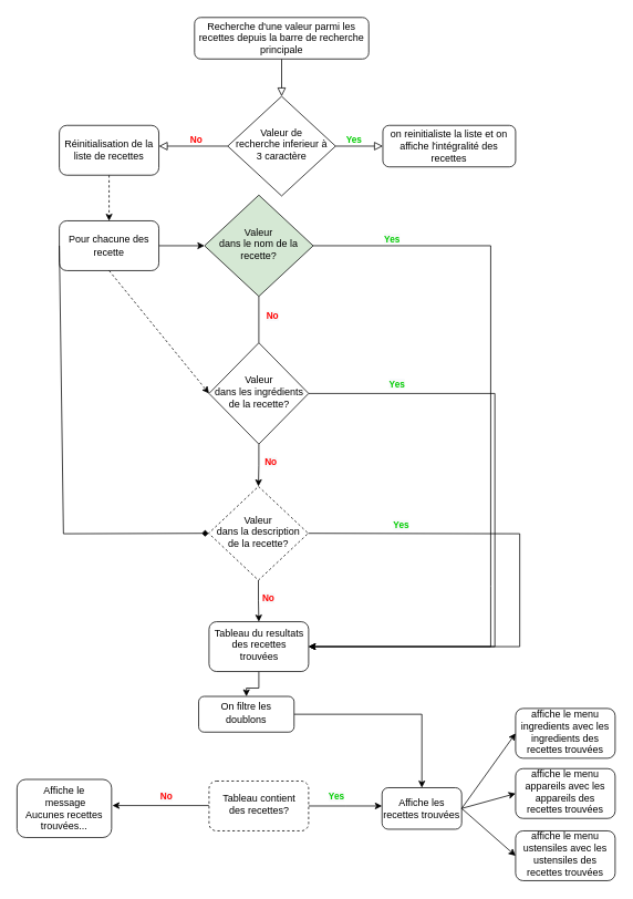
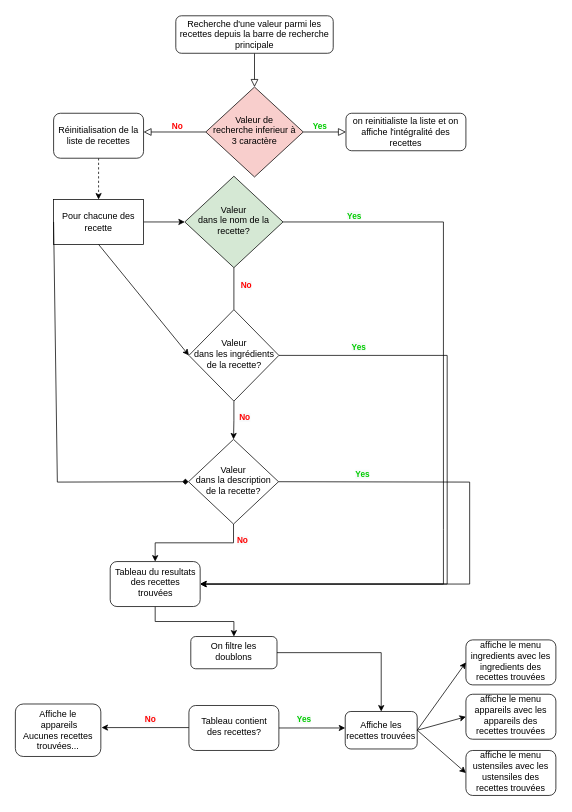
  <mxCell id="0" />
  <mxCell id="1" parent="0" />
  <mxCell id="2" value="" style="rounded=0;html=1;jettySize=auto;orthogonalLoop=1;fontSize=11;endArrow=block;endFill=0;endSize=8;strokeWidth=1;shadow=0;labelBackgroundColor=none;edgeStyle=orthogonalEdgeStyle;" edge="1" parent="1" source="3" target="6"><mxGeometry relative="1" as="geometry" /></mxCell>
  <mxCell id="3" value="Recherche d'une valeur parmi les recettes depuis la barre de recherche principale" style="rounded=1;whiteSpace=wrap;html=1;fontSize=12;glass=0;strokeWidth=1;shadow=0;" vertex="1" parent="1"><mxGeometry x="234" y="20" width="210" height="50" as="geometry" /></mxCell>
  <mxCell id="4" value="&lt;font color=&quot;#ff0000&quot;&gt;No&lt;/font&gt;" style="rounded=0;html=1;jettySize=auto;orthogonalLoop=1;fontSize=11;endArrow=block;endFill=0;endSize=8;strokeWidth=1;shadow=0;labelBackgroundColor=none;edgeStyle=orthogonalEdgeStyle;fontStyle=1" edge="1" parent="1" source="6"><mxGeometry x="-0.084" y="-7" relative="1" as="geometry"><mxPoint as="offset" /><mxPoint x="191" y="175" as="targetPoint" /></mxGeometry></mxCell>
  <mxCell id="5" value="&lt;b&gt;&lt;font color=&quot;#00cc00&quot;&gt;Yes&lt;/font&gt;&lt;/b&gt;" style="edgeStyle=orthogonalEdgeStyle;rounded=0;html=1;jettySize=auto;orthogonalLoop=1;fontSize=11;endArrow=block;endFill=0;endSize=8;strokeWidth=1;shadow=0;labelBackgroundColor=none;" edge="1" parent="1" source="6" target="7"><mxGeometry x="-0.228" y="7" relative="1" as="geometry"><mxPoint as="offset" /></mxGeometry></mxCell>
- <mxCell id="6" value="Valeur de &lt;br&gt;recherche inferieur à 3 caractère" style="rhombus;whiteSpace=wrap;html=1;shadow=0;fontFamily=Helvetica;fontSize=12;align=center;strokeWidth=1;spacing=6;spacingTop=-4;" vertex="1" parent="1"><mxGeometry x="274" y="115" width="130" height="120" as="geometry" /></mxCell>
+ <mxCell id="6" value="Valeur de &lt;br&gt;recherche inferieur à 3 caractère" style="rhombus;whiteSpace=wrap;html=1;shadow=0;fontFamily=Helvetica;fontSize=12;align=center;strokeWidth=1;spacing=6;spacingTop=-4;fillColor=#f8cecc;" vertex="1" parent="1"><mxGeometry x="274" y="115" width="130" height="120" as="geometry" /></mxCell>
  <mxCell id="7" value="on reinitialiste la liste et on affiche l'intégralité des recettes" style="rounded=1;whiteSpace=wrap;html=1;fontSize=12;glass=0;strokeWidth=1;shadow=0;" vertex="1" parent="1"><mxGeometry x="461" y="150" width="160" height="50" as="geometry" /></mxCell>
  <mxCell id="8" value="" style="edgeStyle=orthogonalEdgeStyle;rounded=0;orthogonalLoop=1;jettySize=auto;html=1;endArrow=none;" edge="1" parent="1" source="9" target="13"><mxGeometry relative="1" as="geometry" /></mxCell>
  <mxCell id="9" value="Valeur &lt;br&gt;dans le nom de la recette?" style="rhombus;whiteSpace=wrap;html=1;shadow=0;fontFamily=Helvetica;fontSize=12;align=center;strokeWidth=1;spacing=6;spacingTop=-4;fillColor=#d5e8d4;" vertex="1" parent="1"><mxGeometry x="246" y="234" width="131" height="122" as="geometry" /></mxCell>
  <mxCell id="10" value="" style="edgeStyle=orthogonalEdgeStyle;rounded=0;orthogonalLoop=1;jettySize=auto;html=1;dashed=1;" edge="1" parent="1" source="11" target="17"><mxGeometry relative="1" as="geometry" /></mxCell>
  <mxCell id="11" value="Réinitialisation de la liste de recettes" style="rounded=1;whiteSpace=wrap;html=1;" vertex="1" parent="1"><mxGeometry x="71" y="150" width="120" height="60" as="geometry" /></mxCell>
  <mxCell id="12" value="" style="edgeStyle=orthogonalEdgeStyle;rounded=0;orthogonalLoop=1;jettySize=auto;html=1;" edge="1" parent="1" source="13" target="15"><mxGeometry relative="1" as="geometry" /></mxCell>
  <mxCell id="13" value="Valeur &lt;br&gt;dans les ingrédients de la recette?" style="rhombus;whiteSpace=wrap;html=1;shadow=0;fontFamily=Helvetica;fontSize=12;align=center;strokeWidth=1;spacing=6;spacingTop=-4;" vertex="1" parent="1"><mxGeometry x="251.5" y="412" width="120" height="122" as="geometry" /></mxCell>
  <mxCell id="14" value="" style="edgeStyle=orthogonalEdgeStyle;rounded=0;orthogonalLoop=1;jettySize=auto;html=1;" edge="1" parent="1" source="15" target="21"><mxGeometry relative="1" as="geometry" /></mxCell>
- <mxCell id="15" value="Valeur &lt;br&gt;dans la description de la recette?" style="rhombus;whiteSpace=wrap;html=1;shadow=0;fontFamily=Helvetica;fontSize=12;align=center;strokeWidth=1;spacing=6;spacingTop=-4;dashed=1;" vertex="1" parent="1"><mxGeometry x="251" y="585" width="120" height="113" as="geometry" /></mxCell>
+ <mxCell id="15" value="Valeur &lt;br&gt;dans la description de la recette?" style="rhombus;whiteSpace=wrap;html=1;shadow=0;fontFamily=Helvetica;fontSize=12;align=center;strokeWidth=1;spacing=6;spacingTop=-4;" vertex="1" parent="1"><mxGeometry x="251" y="585" width="120" height="113" as="geometry" /></mxCell>
  <mxCell id="16" value="" style="edgeStyle=orthogonalEdgeStyle;rounded=0;orthogonalLoop=1;jettySize=auto;html=1;" edge="1" parent="1" source="17" target="9"><mxGeometry relative="1" as="geometry" /></mxCell>
- <mxCell id="17" value="Pour chacune des recette" style="rounded=1;whiteSpace=wrap;html=1;" vertex="1" parent="1"><mxGeometry x="71" y="265" width="120" height="60" as="geometry" /></mxCell>
- <mxCell id="18" value="" style="endArrow=classic;html=1;rounded=0;exitX=0.5;exitY=1;exitDx=0;exitDy=0;entryX=0;entryY=0.5;entryDx=0;entryDy=0;dashed=1;" edge="1" parent="1" source="17" target="13"><mxGeometry width="50" height="50" relative="1" as="geometry"><mxPoint x="331" y="360" as="sourcePoint" /><mxPoint x="381" y="310" as="targetPoint" /></mxGeometry></mxCell>
+ <mxCell id="17" value="Pour chacune des recette" style="whiteSpace=wrap;html=1;rounded=0;" vertex="1" parent="1"><mxGeometry x="71" y="265" width="120" height="60" as="geometry" /></mxCell>
+ <mxCell id="18" value="" style="endArrow=classic;html=1;rounded=0;exitX=0.5;exitY=1;exitDx=0;exitDy=0;entryX=0;entryY=0.5;entryDx=0;entryDy=0;" edge="1" parent="1" source="17" target="13"><mxGeometry width="50" height="50" relative="1" as="geometry"><mxPoint x="331" y="360" as="sourcePoint" /><mxPoint x="381" y="310" as="targetPoint" /></mxGeometry></mxCell>
  <mxCell id="19" value="" style="endArrow=diamond;html=1;rounded=0;exitX=0;exitY=0.5;exitDx=0;exitDy=0;entryX=0;entryY=0.5;entryDx=0;entryDy=0;" edge="1" parent="1" source="17" target="15"><mxGeometry width="50" height="50" relative="1" as="geometry"><mxPoint x="331" y="460" as="sourcePoint" /><mxPoint x="381" y="410" as="targetPoint" /><Array as="points"><mxPoint x="76" y="642" /></Array></mxGeometry></mxCell>
  <mxCell id="20" value="" style="edgeStyle=orthogonalEdgeStyle;rounded=0;orthogonalLoop=1;jettySize=auto;html=1;" edge="1" parent="1" source="21" target="39"><mxGeometry relative="1" as="geometry" /></mxCell>
- <mxCell id="21" value="Tableau du resultats des recettes trouvées" style="whiteSpace=wrap;html=1;rounded=1;shadow=0;strokeWidth=1;spacing=6;spacingTop=-4;" vertex="1" parent="1"><mxGeometry x="251.5" y="748" width="120" height="60" as="geometry" /></mxCell>
+ <mxCell id="21" value="Tableau du resultats des recettes trouvées" style="whiteSpace=wrap;html=1;rounded=1;shadow=0;strokeWidth=1;spacing=6;spacingTop=-4;" vertex="1" parent="1"><mxGeometry x="146.5" y="748" width="120" height="60" as="geometry" /></mxCell>
  <mxCell id="22" value="" style="endArrow=classic;html=1;rounded=0;exitX=1;exitY=0.5;exitDx=0;exitDy=0;entryX=1;entryY=0.5;entryDx=0;entryDy=0;" edge="1" parent="1" source="15" target="21"><mxGeometry width="50" height="50" relative="1" as="geometry"><mxPoint x="566" y="641.5" as="sourcePoint" /><mxPoint x="331" y="550" as="targetPoint" /><Array as="points"><mxPoint x="626" y="642" /><mxPoint x="626" y="778" /></Array></mxGeometry></mxCell>
  <mxCell id="23" value="" style="endArrow=classic;html=1;rounded=0;entryX=1;entryY=0.5;entryDx=0;entryDy=0;" edge="1" parent="1" source="13" target="21"><mxGeometry width="50" height="50" relative="1" as="geometry"><mxPoint x="566" y="473.005" as="sourcePoint" /><mxPoint x="361" y="700" as="targetPoint" /><Array as="points"><mxPoint x="596" y="473" /><mxPoint x="596" y="778" /></Array></mxGeometry></mxCell>
  <mxCell id="24" value="" style="endArrow=classic;html=1;rounded=0;exitX=1;exitY=0.5;exitDx=0;exitDy=0;entryX=1;entryY=0.5;entryDx=0;entryDy=0;" edge="1" parent="1" source="9" target="21"><mxGeometry width="50" height="50" relative="1" as="geometry"><mxPoint x="560" y="295" as="sourcePoint" /><mxPoint x="181" y="390" as="targetPoint" /><Array as="points"><mxPoint x="591" y="295" /><mxPoint x="591" y="705" /><mxPoint x="591" y="778" /></Array></mxGeometry></mxCell>
  <mxCell id="25" value="&lt;span style=&quot;font-family: Helvetica; font-size: 11px; font-style: normal; font-variant-ligatures: normal; font-variant-caps: normal; letter-spacing: normal; orphans: 2; text-align: center; text-indent: 0px; text-transform: none; widows: 2; word-spacing: 0px; -webkit-text-stroke-width: 0px; background-color: rgb(248, 249, 250); text-decoration-thickness: initial; text-decoration-style: initial; text-decoration-color: initial; float: none; display: inline !important;&quot;&gt;&lt;b style=&quot;&quot;&gt;&lt;font color=&quot;#00cc00&quot;&gt;Yes&lt;/font&gt;&lt;/b&gt;&lt;/span&gt;" style="text;whiteSpace=wrap;html=1;" vertex="1" parent="1"><mxGeometry x="461" y="273" width="50" height="40" as="geometry" /></mxCell>
  <mxCell id="26" value="&lt;span style=&quot;font-family: Helvetica; font-size: 11px; font-style: normal; font-variant-ligatures: normal; font-variant-caps: normal; letter-spacing: normal; orphans: 2; text-align: center; text-indent: 0px; text-transform: none; widows: 2; word-spacing: 0px; -webkit-text-stroke-width: 0px; background-color: rgb(248, 249, 250); text-decoration-thickness: initial; text-decoration-style: initial; text-decoration-color: initial; float: none; display: inline !important;&quot;&gt;&lt;b style=&quot;&quot;&gt;&lt;font color=&quot;#00cc00&quot;&gt;Yes&lt;/font&gt;&lt;/b&gt;&lt;/span&gt;" style="text;whiteSpace=wrap;html=1;" vertex="1" parent="1"><mxGeometry x="467" y="448" width="50" height="40" as="geometry" /></mxCell>
  <mxCell id="27" value="&lt;span style=&quot;font-family: Helvetica; font-size: 11px; font-style: normal; font-variant-ligatures: normal; font-variant-caps: normal; letter-spacing: normal; orphans: 2; text-align: center; text-indent: 0px; text-transform: none; widows: 2; word-spacing: 0px; -webkit-text-stroke-width: 0px; background-color: rgb(248, 249, 250); text-decoration-thickness: initial; text-decoration-style: initial; text-decoration-color: initial; float: none; display: inline !important;&quot;&gt;&lt;b style=&quot;&quot;&gt;&lt;font color=&quot;#00cc00&quot;&gt;Yes&lt;/font&gt;&lt;/b&gt;&lt;/span&gt;" style="text;whiteSpace=wrap;html=1;" vertex="1" parent="1"><mxGeometry x="472" y="618" width="50" height="40" as="geometry" /></mxCell>
  <mxCell id="28" value="&lt;span style=&quot;font-family: Helvetica; font-size: 11px; font-style: normal; font-variant-ligatures: normal; font-variant-caps: normal; letter-spacing: normal; orphans: 2; text-align: center; text-indent: 0px; text-transform: none; widows: 2; word-spacing: 0px; -webkit-text-stroke-width: 0px; background-color: rgb(248, 249, 250); text-decoration-thickness: initial; text-decoration-style: initial; text-decoration-color: initial; float: none; display: inline !important;&quot;&gt;&lt;font style=&quot;&quot; color=&quot;#ff0000&quot;&gt;&lt;b&gt;No&lt;/b&gt;&lt;/font&gt;&lt;/span&gt;" style="text;whiteSpace=wrap;html=1;" vertex="1" parent="1"><mxGeometry x="319" y="366" width="50" height="40" as="geometry" /></mxCell>
  <mxCell id="29" value="&lt;span style=&quot;font-family: Helvetica; font-size: 11px; font-style: normal; font-variant-ligatures: normal; font-variant-caps: normal; letter-spacing: normal; orphans: 2; text-align: center; text-indent: 0px; text-transform: none; widows: 2; word-spacing: 0px; -webkit-text-stroke-width: 0px; background-color: rgb(248, 249, 250); text-decoration-thickness: initial; text-decoration-style: initial; text-decoration-color: initial; float: none; display: inline !important;&quot;&gt;&lt;b style=&quot;&quot;&gt;&lt;font color=&quot;#ff0000&quot;&gt;No&lt;/font&gt;&lt;/b&gt;&lt;/span&gt;" style="text;whiteSpace=wrap;html=1;" vertex="1" parent="1"><mxGeometry x="316.5" y="542" width="50" height="40" as="geometry" /></mxCell>
  <mxCell id="30" value="&lt;span style=&quot;font-family: Helvetica; font-size: 11px; font-style: normal; font-variant-ligatures: normal; font-variant-caps: normal; letter-spacing: normal; orphans: 2; text-align: center; text-indent: 0px; text-transform: none; widows: 2; word-spacing: 0px; -webkit-text-stroke-width: 0px; background-color: rgb(248, 249, 250); text-decoration-thickness: initial; text-decoration-style: initial; text-decoration-color: initial; float: none; display: inline !important;&quot;&gt;&lt;font style=&quot;&quot; color=&quot;#ff0000&quot;&gt;&lt;b&gt;No&lt;/b&gt;&lt;/font&gt;&lt;/span&gt;" style="text;whiteSpace=wrap;html=1;" vertex="1" parent="1"><mxGeometry x="314" y="706" width="50" height="40" as="geometry" /></mxCell>
  <mxCell id="31" value="" style="edgeStyle=orthogonalEdgeStyle;rounded=0;orthogonalLoop=1;jettySize=auto;html=1;" edge="1" parent="1" source="33"><mxGeometry relative="1" as="geometry"><mxPoint x="460" y="970" as="targetPoint" /></mxGeometry></mxCell>
  <mxCell id="32" value="" style="edgeStyle=orthogonalEdgeStyle;rounded=0;orthogonalLoop=1;jettySize=auto;html=1;" edge="1" parent="1" source="33"><mxGeometry relative="1" as="geometry"><mxPoint x="134.967" y="969.467" as="targetPoint" /></mxGeometry></mxCell>
- <mxCell id="33" value="Tableau contient des recettes?" style="whiteSpace=wrap;html=1;rounded=1;shadow=0;strokeWidth=1;spacing=6;spacingTop=-4;dashed=1;" vertex="1" parent="1"><mxGeometry x="251.5" y="940" width="120" height="60" as="geometry" /></mxCell>
+ <mxCell id="33" value="Tableau contient des recettes?" style="whiteSpace=wrap;html=1;rounded=1;shadow=0;strokeWidth=1;spacing=6;spacingTop=-4;" vertex="1" parent="1"><mxGeometry x="251.5" y="940" width="120" height="60" as="geometry" /></mxCell>
  <mxCell id="34" value="Affiche les recettes trouvées" style="rounded=1;whiteSpace=wrap;html=1;" vertex="1" parent="1"><mxGeometry x="460" y="948" width="96" height="50" as="geometry" /></mxCell>
- <mxCell id="35" value="Affiche le&lt;br&gt;&amp;nbsp;message&lt;br&gt;Aucunes recettes trouvées..." style="rounded=1;whiteSpace=wrap;html=1;" vertex="1" parent="1"><mxGeometry x="20" y="938" width="114" height="70" as="geometry" /></mxCell>
+ <mxCell id="35" value="Affiche le&lt;br&gt;&amp;nbsp;appareils&lt;br&gt;Aucunes recettes trouvées..." style="rounded=1;whiteSpace=wrap;html=1;" vertex="1" parent="1"><mxGeometry x="20" y="938" width="114" height="70" as="geometry" /></mxCell>
  <mxCell id="36" value="&lt;span style=&quot;font-family: Helvetica; font-size: 11px; font-style: normal; font-variant-ligatures: normal; font-variant-caps: normal; letter-spacing: normal; orphans: 2; text-align: center; text-indent: 0px; text-transform: none; widows: 2; word-spacing: 0px; -webkit-text-stroke-width: 0px; background-color: rgb(248, 249, 250); text-decoration-thickness: initial; text-decoration-style: initial; text-decoration-color: initial; float: none; display: inline !important;&quot;&gt;&lt;b style=&quot;&quot;&gt;&lt;font color=&quot;#ff0000&quot;&gt;No&lt;/font&gt;&lt;/b&gt;&lt;/span&gt;" style="text;whiteSpace=wrap;html=1;" vertex="1" parent="1"><mxGeometry x="191" y="945" width="50" height="40" as="geometry" /></mxCell>
  <mxCell id="37" value="&lt;span style=&quot;font-family: Helvetica; font-size: 11px; font-style: normal; font-variant-ligatures: normal; font-variant-caps: normal; letter-spacing: normal; orphans: 2; text-align: center; text-indent: 0px; text-transform: none; widows: 2; word-spacing: 0px; -webkit-text-stroke-width: 0px; background-color: rgb(248, 249, 250); text-decoration-thickness: initial; text-decoration-style: initial; text-decoration-color: initial; float: none; display: inline !important;&quot;&gt;&lt;b style=&quot;&quot;&gt;&lt;font color=&quot;#00cc00&quot;&gt;Yes&lt;/font&gt;&lt;/b&gt;&lt;/span&gt;" style="text;whiteSpace=wrap;html=1;" vertex="1" parent="1"><mxGeometry x="394" y="945" width="50" height="40" as="geometry" /></mxCell>
  <mxCell id="38" value="" style="edgeStyle=orthogonalEdgeStyle;rounded=0;orthogonalLoop=1;jettySize=auto;html=1;" edge="1" parent="1" source="39" target="34"><mxGeometry relative="1" as="geometry" /></mxCell>
- <mxCell id="39" value="On filtre les doublons" style="whiteSpace=wrap;html=1;rounded=1;shadow=0;strokeWidth=1;spacing=6;spacingTop=-4;" vertex="1" parent="1"><mxGeometry x="239" y="838" width="115" height="43" as="geometry" /></mxCell>
+ <mxCell id="39" value="On filtre les doublons" style="whiteSpace=wrap;html=1;rounded=1;shadow=0;strokeWidth=1;spacing=6;spacingTop=-4;" vertex="1" parent="1"><mxGeometry x="254" y="848" width="115" height="43" as="geometry" /></mxCell>
  <mxCell id="40" value="affiche le menu ingredients avec les ingredients des recettes trouvées" style="whiteSpace=wrap;html=1;rounded=1;shadow=0;strokeWidth=1;spacing=6;spacingTop=-4;" vertex="1" parent="1"><mxGeometry x="621" y="852.5" width="120" height="60" as="geometry" /></mxCell>
  <mxCell id="41" value="affiche le menu appareils avec les appareils des recettes trouvées" style="whiteSpace=wrap;html=1;rounded=1;shadow=0;strokeWidth=1;spacing=6;spacingTop=-4;" vertex="1" parent="1"><mxGeometry x="621" y="925" width="120" height="60" as="geometry" /></mxCell>
  <mxCell id="42" value="affiche le menu ustensiles avec les ustensiles des recettes trouvées" style="whiteSpace=wrap;html=1;rounded=1;shadow=0;strokeWidth=1;spacing=6;spacingTop=-4;" vertex="1" parent="1"><mxGeometry x="621" y="1000" width="120" height="60" as="geometry" /></mxCell>
  <mxCell id="43" value="" style="endArrow=classic;html=1;rounded=0;exitX=1;exitY=0.5;exitDx=0;exitDy=0;entryX=0;entryY=0.5;entryDx=0;entryDy=0;" edge="1" parent="1" source="34" target="40"><mxGeometry width="50" height="50" relative="1" as="geometry"><mxPoint x="190" y="942" as="sourcePoint" /><mxPoint x="240" y="892" as="targetPoint" /><Array as="points" /></mxGeometry></mxCell>
  <mxCell id="44" value="" style="endArrow=classic;html=1;rounded=0;exitX=1;exitY=0.5;exitDx=0;exitDy=0;entryX=0;entryY=0.5;entryDx=0;entryDy=0;" edge="1" parent="1" source="34" target="41"><mxGeometry width="50" height="50" relative="1" as="geometry"><mxPoint x="190" y="942" as="sourcePoint" /><mxPoint x="240" y="892" as="targetPoint" /></mxGeometry></mxCell>
  <mxCell id="45" value="" style="endArrow=classic;html=1;rounded=0;exitX=1;exitY=0.5;exitDx=0;exitDy=0;entryX=0;entryY=0.5;entryDx=0;entryDy=0;" edge="1" parent="1" source="34" target="42"><mxGeometry width="50" height="50" relative="1" as="geometry"><mxPoint x="190" y="942" as="sourcePoint" /><mxPoint x="240" y="892" as="targetPoint" /></mxGeometry></mxCell>
